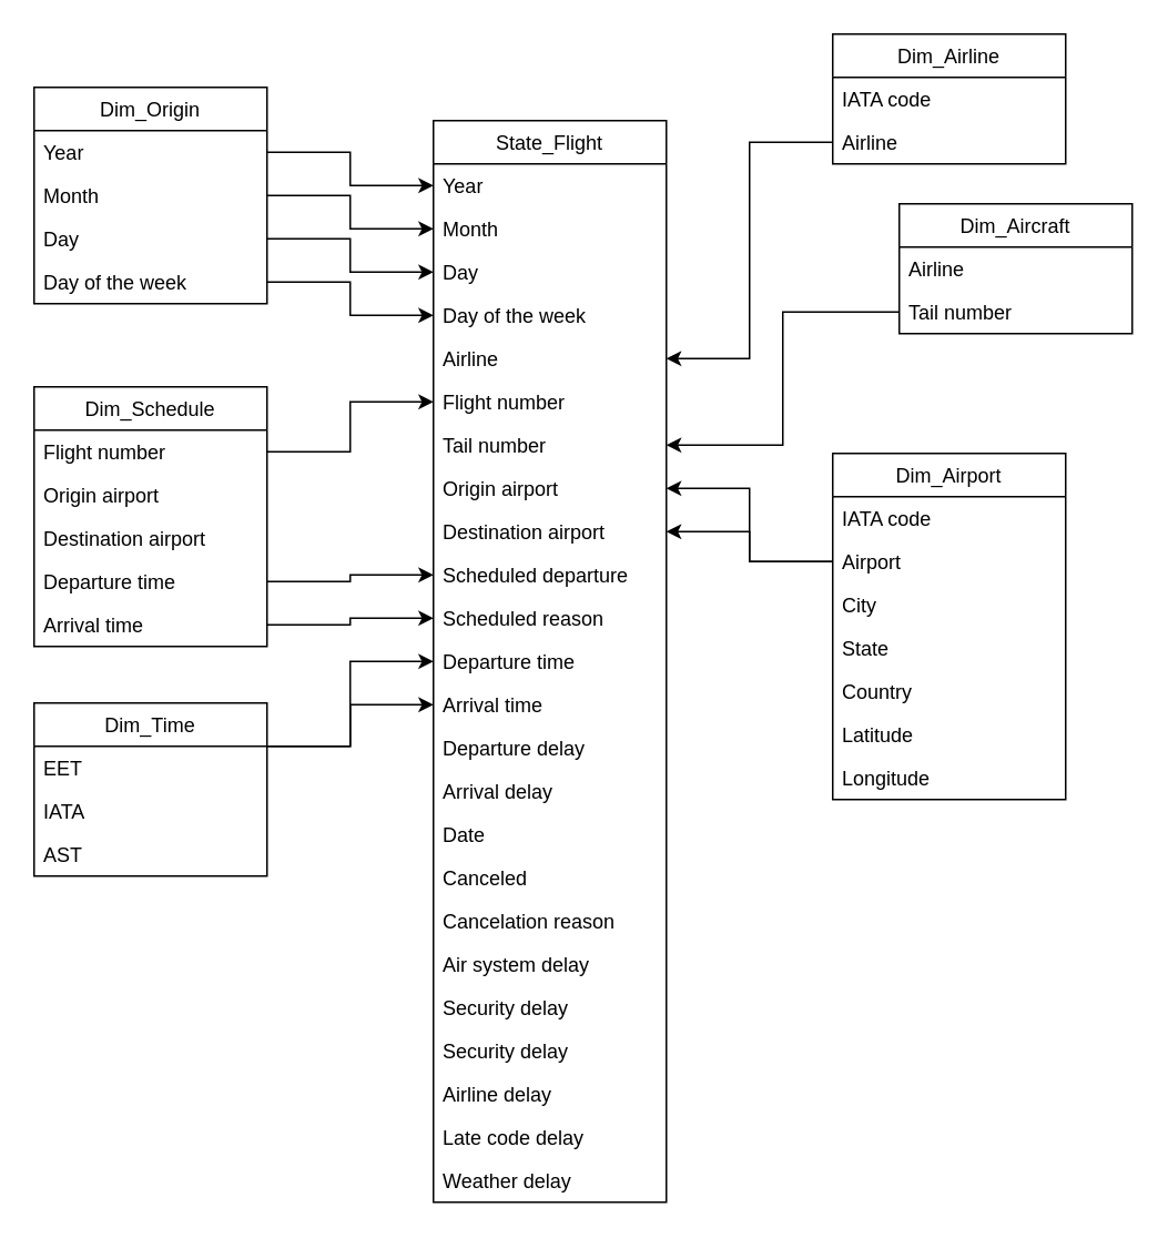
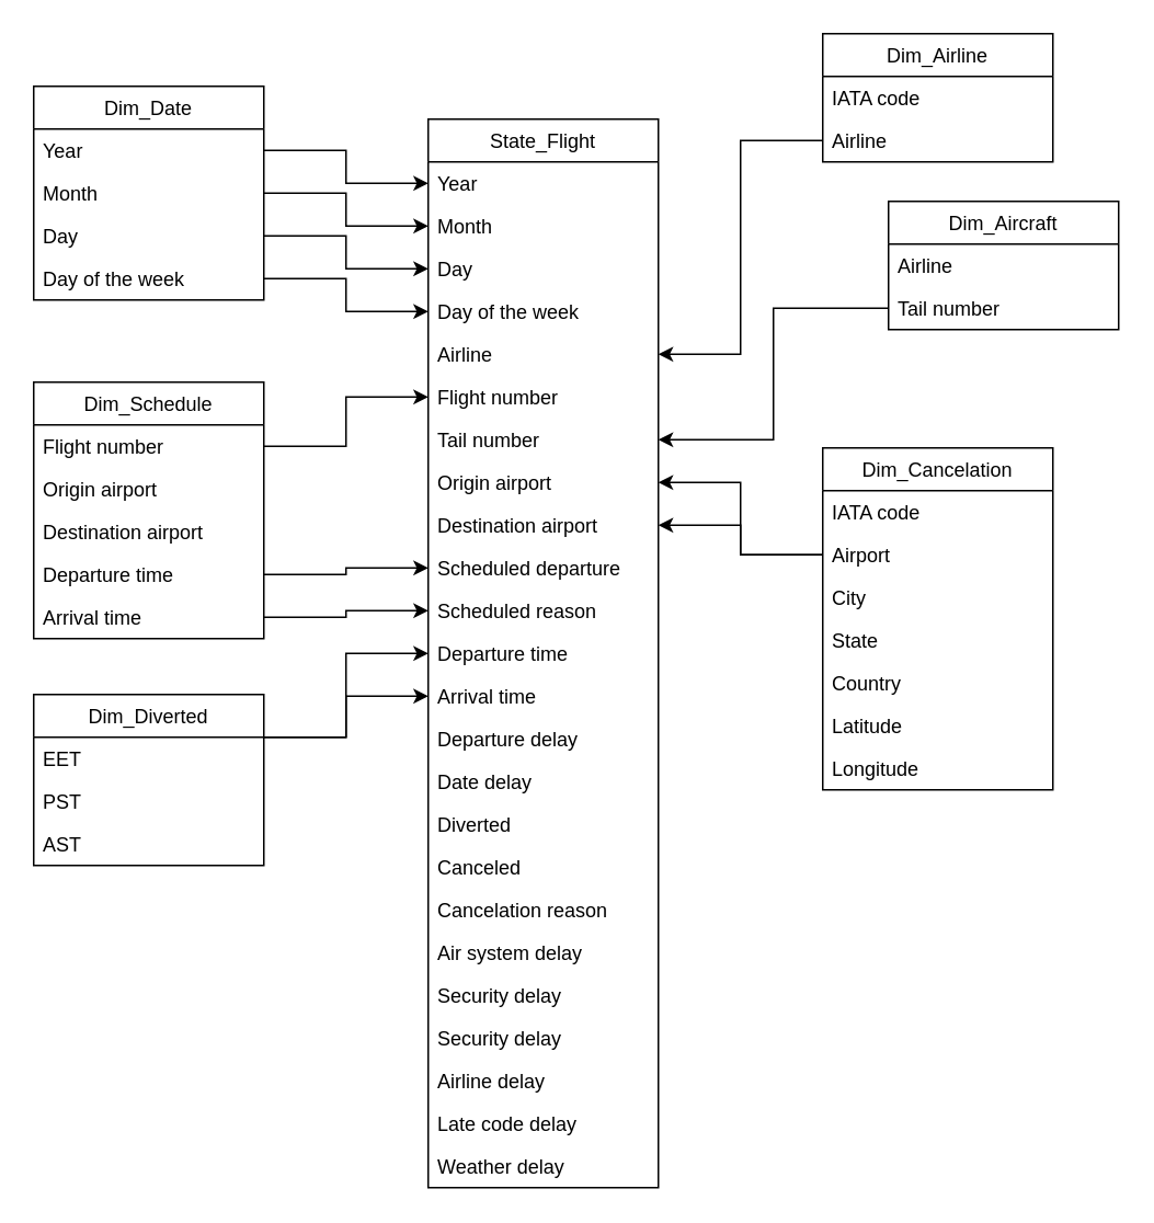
  <mxCell id="0" />
  <mxCell id="1" parent="0" />
  <mxCell id="2" value="Dim_Airline" style="swimlane;fontStyle=0;childLayout=stackLayout;horizontal=1;startSize=26;horizontalStack=0;resizeParent=1;resizeParentMax=0;resizeLast=0;collapsible=1;marginBottom=0;" vertex="1" parent="1"><mxGeometry x="500" y="20" width="140" height="78" as="geometry" /></mxCell>
  <mxCell id="3" value="IATA code" style="text;strokeColor=none;fillColor=none;align=left;verticalAlign=top;spacingLeft=4;spacingRight=4;overflow=hidden;rotatable=0;points=[[0,0.5],[1,0.5]];portConstraint=eastwest;" vertex="1" parent="2"><mxGeometry y="26" width="140" height="26" as="geometry" /></mxCell>
  <mxCell id="4" value="Airline" style="text;strokeColor=none;fillColor=none;align=left;verticalAlign=top;spacingLeft=4;spacingRight=4;overflow=hidden;rotatable=0;points=[[0,0.5],[1,0.5]];portConstraint=eastwest;" vertex="1" parent="2"><mxGeometry y="52" width="140" height="26" as="geometry" /></mxCell>
- <mxCell id="5" value="Dim_Airport" style="swimlane;fontStyle=0;childLayout=stackLayout;horizontal=1;startSize=26;horizontalStack=0;resizeParent=1;resizeParentMax=0;resizeLast=0;collapsible=1;marginBottom=0;" vertex="1" parent="1"><mxGeometry x="500" y="272" width="140" height="208" as="geometry" /></mxCell>
+ <mxCell id="5" value="Dim_Cancelation" style="swimlane;fontStyle=0;childLayout=stackLayout;horizontal=1;startSize=26;horizontalStack=0;resizeParent=1;resizeParentMax=0;resizeLast=0;collapsible=1;marginBottom=0;" vertex="1" parent="1"><mxGeometry x="500" y="272" width="140" height="208" as="geometry" /></mxCell>
  <mxCell id="6" value="IATA code" style="text;strokeColor=none;fillColor=none;align=left;verticalAlign=top;spacingLeft=4;spacingRight=4;overflow=hidden;rotatable=0;points=[[0,0.5],[1,0.5]];portConstraint=eastwest;" vertex="1" parent="5"><mxGeometry y="26" width="140" height="26" as="geometry" /></mxCell>
  <mxCell id="7" value="Airport" style="text;strokeColor=none;fillColor=none;align=left;verticalAlign=top;spacingLeft=4;spacingRight=4;overflow=hidden;rotatable=0;points=[[0,0.5],[1,0.5]];portConstraint=eastwest;" vertex="1" parent="5"><mxGeometry y="52" width="140" height="26" as="geometry" /></mxCell>
  <mxCell id="8" value="City" style="text;strokeColor=none;fillColor=none;align=left;verticalAlign=top;spacingLeft=4;spacingRight=4;overflow=hidden;rotatable=0;points=[[0,0.5],[1,0.5]];portConstraint=eastwest;" vertex="1" parent="5"><mxGeometry y="78" width="140" height="26" as="geometry" /></mxCell>
  <mxCell id="9" value="State" style="text;strokeColor=none;fillColor=none;align=left;verticalAlign=top;spacingLeft=4;spacingRight=4;overflow=hidden;rotatable=0;points=[[0,0.5],[1,0.5]];portConstraint=eastwest;" vertex="1" parent="5"><mxGeometry y="104" width="140" height="26" as="geometry" /></mxCell>
  <mxCell id="10" value="Country" style="text;strokeColor=none;fillColor=none;align=left;verticalAlign=top;spacingLeft=4;spacingRight=4;overflow=hidden;rotatable=0;points=[[0,0.5],[1,0.5]];portConstraint=eastwest;" vertex="1" parent="5"><mxGeometry y="130" width="140" height="26" as="geometry" /></mxCell>
  <mxCell id="11" value="Latitude" style="text;strokeColor=none;fillColor=none;align=left;verticalAlign=top;spacingLeft=4;spacingRight=4;overflow=hidden;rotatable=0;points=[[0,0.5],[1,0.5]];portConstraint=eastwest;" vertex="1" parent="5"><mxGeometry y="156" width="140" height="26" as="geometry" /></mxCell>
  <mxCell id="12" value="Longitude" style="text;strokeColor=none;fillColor=none;align=left;verticalAlign=top;spacingLeft=4;spacingRight=4;overflow=hidden;rotatable=0;points=[[0,0.5],[1,0.5]];portConstraint=eastwest;" vertex="1" parent="5"><mxGeometry y="182" width="140" height="26" as="geometry" /></mxCell>
  <mxCell id="13" value="State_Flight" style="swimlane;fontStyle=0;childLayout=stackLayout;horizontal=1;startSize=26;horizontalStack=0;resizeParent=1;resizeParentMax=0;resizeLast=0;collapsible=1;marginBottom=0;" vertex="1" parent="1"><mxGeometry x="260" y="72" width="140" height="650" as="geometry" /></mxCell>
  <mxCell id="14" value="Year" style="text;strokeColor=none;fillColor=none;align=left;verticalAlign=top;spacingLeft=4;spacingRight=4;overflow=hidden;rotatable=0;points=[[0,0.5],[1,0.5]];portConstraint=eastwest;" vertex="1" parent="13"><mxGeometry y="26" width="140" height="26" as="geometry" /></mxCell>
  <mxCell id="15" value="Month" style="text;strokeColor=none;fillColor=none;align=left;verticalAlign=top;spacingLeft=4;spacingRight=4;overflow=hidden;rotatable=0;points=[[0,0.5],[1,0.5]];portConstraint=eastwest;" vertex="1" parent="13"><mxGeometry y="52" width="140" height="26" as="geometry" /></mxCell>
  <mxCell id="16" value="Day" style="text;strokeColor=none;fillColor=none;align=left;verticalAlign=top;spacingLeft=4;spacingRight=4;overflow=hidden;rotatable=0;points=[[0,0.5],[1,0.5]];portConstraint=eastwest;" vertex="1" parent="13"><mxGeometry y="78" width="140" height="26" as="geometry" /></mxCell>
  <mxCell id="17" value="Day of the week" style="text;strokeColor=none;fillColor=none;align=left;verticalAlign=top;spacingLeft=4;spacingRight=4;overflow=hidden;rotatable=0;points=[[0,0.5],[1,0.5]];portConstraint=eastwest;" vertex="1" parent="13"><mxGeometry y="104" width="140" height="26" as="geometry" /></mxCell>
  <mxCell id="18" value="Airline" style="text;strokeColor=none;fillColor=none;align=left;verticalAlign=top;spacingLeft=4;spacingRight=4;overflow=hidden;rotatable=0;points=[[0,0.5],[1,0.5]];portConstraint=eastwest;" vertex="1" parent="13"><mxGeometry y="130" width="140" height="26" as="geometry" /></mxCell>
  <mxCell id="19" value="Flight number" style="text;strokeColor=none;fillColor=none;align=left;verticalAlign=top;spacingLeft=4;spacingRight=4;overflow=hidden;rotatable=0;points=[[0,0.5],[1,0.5]];portConstraint=eastwest;" vertex="1" parent="13"><mxGeometry y="156" width="140" height="26" as="geometry" /></mxCell>
  <mxCell id="20" value="Tail number" style="text;strokeColor=none;fillColor=none;align=left;verticalAlign=top;spacingLeft=4;spacingRight=4;overflow=hidden;rotatable=0;points=[[0,0.5],[1,0.5]];portConstraint=eastwest;" vertex="1" parent="13"><mxGeometry y="182" width="140" height="26" as="geometry" /></mxCell>
  <mxCell id="21" value="Origin airport" style="text;strokeColor=none;fillColor=none;align=left;verticalAlign=top;spacingLeft=4;spacingRight=4;overflow=hidden;rotatable=0;points=[[0,0.5],[1,0.5]];portConstraint=eastwest;" vertex="1" parent="13"><mxGeometry y="208" width="140" height="26" as="geometry" /></mxCell>
  <mxCell id="22" value="Destination airport" style="text;strokeColor=none;fillColor=none;align=left;verticalAlign=top;spacingLeft=4;spacingRight=4;overflow=hidden;rotatable=0;points=[[0,0.5],[1,0.5]];portConstraint=eastwest;" vertex="1" parent="13"><mxGeometry y="234" width="140" height="26" as="geometry" /></mxCell>
  <mxCell id="23" value="Scheduled departure" style="text;strokeColor=none;fillColor=none;align=left;verticalAlign=top;spacingLeft=4;spacingRight=4;overflow=hidden;rotatable=0;points=[[0,0.5],[1,0.5]];portConstraint=eastwest;" vertex="1" parent="13"><mxGeometry y="260" width="140" height="26" as="geometry" /></mxCell>
  <mxCell id="24" value="Scheduled reason" style="text;strokeColor=none;fillColor=none;align=left;verticalAlign=top;spacingLeft=4;spacingRight=4;overflow=hidden;rotatable=0;points=[[0,0.5],[1,0.5]];portConstraint=eastwest;" vertex="1" parent="13"><mxGeometry y="286" width="140" height="26" as="geometry" /></mxCell>
  <mxCell id="25" value="Departure time" style="text;strokeColor=none;fillColor=none;align=left;verticalAlign=top;spacingLeft=4;spacingRight=4;overflow=hidden;rotatable=0;points=[[0,0.5],[1,0.5]];portConstraint=eastwest;" vertex="1" parent="13"><mxGeometry y="312" width="140" height="26" as="geometry" /></mxCell>
  <mxCell id="26" value="Arrival time" style="text;strokeColor=none;fillColor=none;align=left;verticalAlign=top;spacingLeft=4;spacingRight=4;overflow=hidden;rotatable=0;points=[[0,0.5],[1,0.5]];portConstraint=eastwest;" vertex="1" parent="13"><mxGeometry y="338" width="140" height="26" as="geometry" /></mxCell>
  <mxCell id="27" value="Departure delay" style="text;strokeColor=none;fillColor=none;align=left;verticalAlign=top;spacingLeft=4;spacingRight=4;overflow=hidden;rotatable=0;points=[[0,0.5],[1,0.5]];portConstraint=eastwest;" vertex="1" parent="13"><mxGeometry y="364" width="140" height="26" as="geometry" /></mxCell>
- <mxCell id="28" value="Arrival delay" style="text;strokeColor=none;fillColor=none;align=left;verticalAlign=top;spacingLeft=4;spacingRight=4;overflow=hidden;rotatable=0;points=[[0,0.5],[1,0.5]];portConstraint=eastwest;" vertex="1" parent="13"><mxGeometry y="390" width="140" height="26" as="geometry" /></mxCell>
- <mxCell id="29" value="Date" style="text;strokeColor=none;fillColor=none;align=left;verticalAlign=top;spacingLeft=4;spacingRight=4;overflow=hidden;rotatable=0;points=[[0,0.5],[1,0.5]];portConstraint=eastwest;" vertex="1" parent="13"><mxGeometry y="416" width="140" height="26" as="geometry" /></mxCell>
+ <mxCell id="28" value="Date delay" style="text;strokeColor=none;fillColor=none;align=left;verticalAlign=top;spacingLeft=4;spacingRight=4;overflow=hidden;rotatable=0;points=[[0,0.5],[1,0.5]];portConstraint=eastwest;" vertex="1" parent="13"><mxGeometry y="390" width="140" height="26" as="geometry" /></mxCell>
+ <mxCell id="29" value="Diverted" style="text;strokeColor=none;fillColor=none;align=left;verticalAlign=top;spacingLeft=4;spacingRight=4;overflow=hidden;rotatable=0;points=[[0,0.5],[1,0.5]];portConstraint=eastwest;" vertex="1" parent="13"><mxGeometry y="416" width="140" height="26" as="geometry" /></mxCell>
  <mxCell id="30" value="Canceled" style="text;strokeColor=none;fillColor=none;align=left;verticalAlign=top;spacingLeft=4;spacingRight=4;overflow=hidden;rotatable=0;points=[[0,0.5],[1,0.5]];portConstraint=eastwest;" vertex="1" parent="13"><mxGeometry y="442" width="140" height="26" as="geometry" /></mxCell>
  <mxCell id="31" value="Cancelation reason" style="text;strokeColor=none;fillColor=none;align=left;verticalAlign=top;spacingLeft=4;spacingRight=4;overflow=hidden;rotatable=0;points=[[0,0.5],[1,0.5]];portConstraint=eastwest;" vertex="1" parent="13"><mxGeometry y="468" width="140" height="26" as="geometry" /></mxCell>
  <mxCell id="32" value="Air system delay" style="text;strokeColor=none;fillColor=none;align=left;verticalAlign=top;spacingLeft=4;spacingRight=4;overflow=hidden;rotatable=0;points=[[0,0.5],[1,0.5]];portConstraint=eastwest;" vertex="1" parent="13"><mxGeometry y="494" width="140" height="26" as="geometry" /></mxCell>
  <mxCell id="33" value="Security delay" style="text;strokeColor=none;fillColor=none;align=left;verticalAlign=top;spacingLeft=4;spacingRight=4;overflow=hidden;rotatable=0;points=[[0,0.5],[1,0.5]];portConstraint=eastwest;" vertex="1" parent="13"><mxGeometry y="520" width="140" height="26" as="geometry" /></mxCell>
  <mxCell id="34" value="Security delay" style="text;strokeColor=none;fillColor=none;align=left;verticalAlign=top;spacingLeft=4;spacingRight=4;overflow=hidden;rotatable=0;points=[[0,0.5],[1,0.5]];portConstraint=eastwest;" vertex="1" parent="13"><mxGeometry y="546" width="140" height="26" as="geometry" /></mxCell>
  <mxCell id="35" value="Airline delay" style="text;strokeColor=none;fillColor=none;align=left;verticalAlign=top;spacingLeft=4;spacingRight=4;overflow=hidden;rotatable=0;points=[[0,0.5],[1,0.5]];portConstraint=eastwest;" vertex="1" parent="13"><mxGeometry y="572" width="140" height="26" as="geometry" /></mxCell>
  <mxCell id="36" value="Late code delay" style="text;strokeColor=none;fillColor=none;align=left;verticalAlign=top;spacingLeft=4;spacingRight=4;overflow=hidden;rotatable=0;points=[[0,0.5],[1,0.5]];portConstraint=eastwest;" vertex="1" parent="13"><mxGeometry y="598" width="140" height="26" as="geometry" /></mxCell>
  <mxCell id="37" value="Weather delay" style="text;strokeColor=none;fillColor=none;align=left;verticalAlign=top;spacingLeft=4;spacingRight=4;overflow=hidden;rotatable=0;points=[[0,0.5],[1,0.5]];portConstraint=eastwest;" vertex="1" parent="13"><mxGeometry y="624" width="140" height="26" as="geometry" /></mxCell>
- <mxCell id="38" value="Dim_Origin" style="swimlane;fontStyle=0;childLayout=stackLayout;horizontal=1;startSize=26;horizontalStack=0;resizeParent=1;resizeParentMax=0;resizeLast=0;collapsible=1;marginBottom=0;" vertex="1" parent="1"><mxGeometry x="20" y="52" width="140" height="130" as="geometry" /></mxCell>
+ <mxCell id="38" value="Dim_Date" style="swimlane;fontStyle=0;childLayout=stackLayout;horizontal=1;startSize=26;horizontalStack=0;resizeParent=1;resizeParentMax=0;resizeLast=0;collapsible=1;marginBottom=0;" vertex="1" parent="1"><mxGeometry x="20" y="52" width="140" height="130" as="geometry" /></mxCell>
  <mxCell id="39" value="Year" style="text;strokeColor=none;fillColor=none;align=left;verticalAlign=top;spacingLeft=4;spacingRight=4;overflow=hidden;rotatable=0;points=[[0,0.5],[1,0.5]];portConstraint=eastwest;" vertex="1" parent="38"><mxGeometry y="26" width="140" height="26" as="geometry" /></mxCell>
  <mxCell id="40" value="Month" style="text;strokeColor=none;fillColor=none;align=left;verticalAlign=top;spacingLeft=4;spacingRight=4;overflow=hidden;rotatable=0;points=[[0,0.5],[1,0.5]];portConstraint=eastwest;" vertex="1" parent="38"><mxGeometry y="52" width="140" height="26" as="geometry" /></mxCell>
  <mxCell id="41" value="Day" style="text;strokeColor=none;fillColor=none;align=left;verticalAlign=top;spacingLeft=4;spacingRight=4;overflow=hidden;rotatable=0;points=[[0,0.5],[1,0.5]];portConstraint=eastwest;" vertex="1" parent="38"><mxGeometry y="78" width="140" height="26" as="geometry" /></mxCell>
  <mxCell id="42" value="Day of the week" style="text;strokeColor=none;fillColor=none;align=left;verticalAlign=top;spacingLeft=4;spacingRight=4;overflow=hidden;rotatable=0;points=[[0,0.5],[1,0.5]];portConstraint=eastwest;" vertex="1" parent="38"><mxGeometry y="104" width="140" height="26" as="geometry" /></mxCell>
  <mxCell id="43" value="Dim_Aircraft" style="swimlane;fontStyle=0;childLayout=stackLayout;horizontal=1;startSize=26;horizontalStack=0;resizeParent=1;resizeParentMax=0;resizeLast=0;collapsible=1;marginBottom=0;" vertex="1" parent="1"><mxGeometry x="540" y="122" width="140" height="78" as="geometry" /></mxCell>
  <mxCell id="44" value="Airline" style="text;strokeColor=none;fillColor=none;align=left;verticalAlign=top;spacingLeft=4;spacingRight=4;overflow=hidden;rotatable=0;points=[[0,0.5],[1,0.5]];portConstraint=eastwest;" vertex="1" parent="43"><mxGeometry y="26" width="140" height="26" as="geometry" /></mxCell>
  <mxCell id="45" value="Tail number" style="text;strokeColor=none;fillColor=none;align=left;verticalAlign=top;spacingLeft=4;spacingRight=4;overflow=hidden;rotatable=0;points=[[0,0.5],[1,0.5]];portConstraint=eastwest;" vertex="1" parent="43"><mxGeometry y="52" width="140" height="26" as="geometry" /></mxCell>
  <mxCell id="46" value="Dim_Schedule" style="swimlane;fontStyle=0;childLayout=stackLayout;horizontal=1;startSize=26;horizontalStack=0;resizeParent=1;resizeParentMax=0;resizeLast=0;collapsible=1;marginBottom=0;" vertex="1" parent="1"><mxGeometry x="20" y="232" width="140" height="156" as="geometry" /></mxCell>
  <mxCell id="47" value="Flight number" style="text;strokeColor=none;fillColor=none;align=left;verticalAlign=top;spacingLeft=4;spacingRight=4;overflow=hidden;rotatable=0;points=[[0,0.5],[1,0.5]];portConstraint=eastwest;" vertex="1" parent="46"><mxGeometry y="26" width="140" height="26" as="geometry" /></mxCell>
  <mxCell id="48" value="Origin airport" style="text;strokeColor=none;fillColor=none;align=left;verticalAlign=top;spacingLeft=4;spacingRight=4;overflow=hidden;rotatable=0;points=[[0,0.5],[1,0.5]];portConstraint=eastwest;" vertex="1" parent="46"><mxGeometry y="52" width="140" height="26" as="geometry" /></mxCell>
  <mxCell id="49" value="Destination airport" style="text;strokeColor=none;fillColor=none;align=left;verticalAlign=top;spacingLeft=4;spacingRight=4;overflow=hidden;rotatable=0;points=[[0,0.5],[1,0.5]];portConstraint=eastwest;" vertex="1" parent="46"><mxGeometry y="78" width="140" height="26" as="geometry" /></mxCell>
  <mxCell id="50" value="Departure time" style="text;strokeColor=none;fillColor=none;align=left;verticalAlign=top;spacingLeft=4;spacingRight=4;overflow=hidden;rotatable=0;points=[[0,0.5],[1,0.5]];portConstraint=eastwest;" vertex="1" parent="46"><mxGeometry y="104" width="140" height="26" as="geometry" /></mxCell>
  <mxCell id="51" value="Arrival time" style="text;strokeColor=none;fillColor=none;align=left;verticalAlign=top;spacingLeft=4;spacingRight=4;overflow=hidden;rotatable=0;points=[[0,0.5],[1,0.5]];portConstraint=eastwest;" vertex="1" parent="46"><mxGeometry y="130" width="140" height="26" as="geometry" /></mxCell>
  <mxCell id="52" style="edgeStyle=orthogonalEdgeStyle;rounded=0;orthogonalLoop=1;jettySize=auto;html=1;exitX=0;exitY=0.5;exitDx=0;exitDy=0;entryX=1;entryY=0.5;entryDx=0;entryDy=0;" edge="1" parent="1" source="4" target="18"><mxGeometry relative="1" as="geometry" /></mxCell>
  <mxCell id="53" style="edgeStyle=orthogonalEdgeStyle;rounded=0;orthogonalLoop=1;jettySize=auto;html=1;exitX=1;exitY=0.5;exitDx=0;exitDy=0;entryX=0;entryY=0.5;entryDx=0;entryDy=0;" edge="1" parent="1" source="47" target="19"><mxGeometry relative="1" as="geometry" /></mxCell>
  <mxCell id="54" style="edgeStyle=orthogonalEdgeStyle;rounded=0;orthogonalLoop=1;jettySize=auto;html=1;exitX=0;exitY=0.5;exitDx=0;exitDy=0;entryX=1;entryY=0.5;entryDx=0;entryDy=0;" edge="1" parent="1" source="45" target="20"><mxGeometry relative="1" as="geometry" /></mxCell>
  <mxCell id="55" style="edgeStyle=orthogonalEdgeStyle;rounded=0;orthogonalLoop=1;jettySize=auto;html=1;exitX=0;exitY=0.5;exitDx=0;exitDy=0;entryX=1;entryY=0.5;entryDx=0;entryDy=0;" edge="1" parent="1" source="7" target="21"><mxGeometry relative="1" as="geometry" /></mxCell>
  <mxCell id="56" style="edgeStyle=orthogonalEdgeStyle;rounded=0;orthogonalLoop=1;jettySize=auto;html=1;exitX=0;exitY=0.5;exitDx=0;exitDy=0;entryX=1;entryY=0.5;entryDx=0;entryDy=0;" edge="1" parent="1" source="7" target="22"><mxGeometry relative="1" as="geometry" /></mxCell>
  <mxCell id="57" style="edgeStyle=orthogonalEdgeStyle;rounded=0;orthogonalLoop=1;jettySize=auto;html=1;exitX=1;exitY=0.5;exitDx=0;exitDy=0;entryX=0;entryY=0.5;entryDx=0;entryDy=0;" edge="1" parent="1" source="50" target="23"><mxGeometry relative="1" as="geometry" /></mxCell>
  <mxCell id="58" style="edgeStyle=orthogonalEdgeStyle;rounded=0;orthogonalLoop=1;jettySize=auto;html=1;exitX=1;exitY=0.5;exitDx=0;exitDy=0;entryX=0;entryY=0.5;entryDx=0;entryDy=0;" edge="1" parent="1" source="51" target="24"><mxGeometry relative="1" as="geometry" /></mxCell>
  <mxCell id="59" style="edgeStyle=orthogonalEdgeStyle;rounded=0;orthogonalLoop=1;jettySize=auto;html=1;exitX=1;exitY=0.5;exitDx=0;exitDy=0;entryX=0;entryY=0.5;entryDx=0;entryDy=0;" edge="1" parent="1" source="39" target="14"><mxGeometry relative="1" as="geometry" /></mxCell>
  <mxCell id="60" style="edgeStyle=orthogonalEdgeStyle;rounded=0;orthogonalLoop=1;jettySize=auto;html=1;exitX=1;exitY=0.5;exitDx=0;exitDy=0;entryX=0;entryY=0.5;entryDx=0;entryDy=0;" edge="1" parent="1" source="40" target="15"><mxGeometry relative="1" as="geometry" /></mxCell>
  <mxCell id="61" style="edgeStyle=orthogonalEdgeStyle;rounded=0;orthogonalLoop=1;jettySize=auto;html=1;exitX=1;exitY=0.5;exitDx=0;exitDy=0;entryX=0;entryY=0.5;entryDx=0;entryDy=0;" edge="1" parent="1" source="41" target="16"><mxGeometry relative="1" as="geometry" /></mxCell>
  <mxCell id="62" style="edgeStyle=orthogonalEdgeStyle;rounded=0;orthogonalLoop=1;jettySize=auto;html=1;exitX=1;exitY=0.5;exitDx=0;exitDy=0;entryX=0;entryY=0.5;entryDx=0;entryDy=0;" edge="1" parent="1" source="42" target="17"><mxGeometry relative="1" as="geometry" /></mxCell>
  <mxCell id="63" style="edgeStyle=orthogonalEdgeStyle;rounded=0;orthogonalLoop=1;jettySize=auto;html=1;exitX=1;exitY=0.25;exitDx=0;exitDy=0;" edge="1" parent="1" source="65" target="25"><mxGeometry relative="1" as="geometry" /></mxCell>
  <mxCell id="64" style="edgeStyle=orthogonalEdgeStyle;rounded=0;orthogonalLoop=1;jettySize=auto;html=1;exitX=1;exitY=0.25;exitDx=0;exitDy=0;" edge="1" parent="1" source="65" target="26"><mxGeometry relative="1" as="geometry" /></mxCell>
- <mxCell id="65" value="Dim_Time" style="swimlane;fontStyle=0;childLayout=stackLayout;horizontal=1;startSize=26;horizontalStack=0;resizeParent=1;resizeParentMax=0;resizeLast=0;collapsible=1;marginBottom=0;" vertex="1" parent="1"><mxGeometry x="20" y="422" width="140" height="104" as="geometry" /></mxCell>
+ <mxCell id="65" value="Dim_Diverted" style="swimlane;fontStyle=0;childLayout=stackLayout;horizontal=1;startSize=26;horizontalStack=0;resizeParent=1;resizeParentMax=0;resizeLast=0;collapsible=1;marginBottom=0;" vertex="1" parent="1"><mxGeometry x="20" y="422" width="140" height="104" as="geometry" /></mxCell>
  <mxCell id="66" value="EET" style="text;strokeColor=none;fillColor=none;align=left;verticalAlign=top;spacingLeft=4;spacingRight=4;overflow=hidden;rotatable=0;points=[[0,0.5],[1,0.5]];portConstraint=eastwest;" vertex="1" parent="65"><mxGeometry y="26" width="140" height="26" as="geometry" /></mxCell>
- <mxCell id="67" value="IATA" style="text;strokeColor=none;fillColor=none;align=left;verticalAlign=top;spacingLeft=4;spacingRight=4;overflow=hidden;rotatable=0;points=[[0,0.5],[1,0.5]];portConstraint=eastwest;" vertex="1" parent="65"><mxGeometry y="52" width="140" height="26" as="geometry" /></mxCell>
+ <mxCell id="67" value="PST" style="text;strokeColor=none;fillColor=none;align=left;verticalAlign=top;spacingLeft=4;spacingRight=4;overflow=hidden;rotatable=0;points=[[0,0.5],[1,0.5]];portConstraint=eastwest;" vertex="1" parent="65"><mxGeometry y="52" width="140" height="26" as="geometry" /></mxCell>
  <mxCell id="68" value="AST" style="text;strokeColor=none;fillColor=none;align=left;verticalAlign=top;spacingLeft=4;spacingRight=4;overflow=hidden;rotatable=0;points=[[0,0.5],[1,0.5]];portConstraint=eastwest;" vertex="1" parent="65"><mxGeometry y="78" width="140" height="26" as="geometry" /></mxCell>
